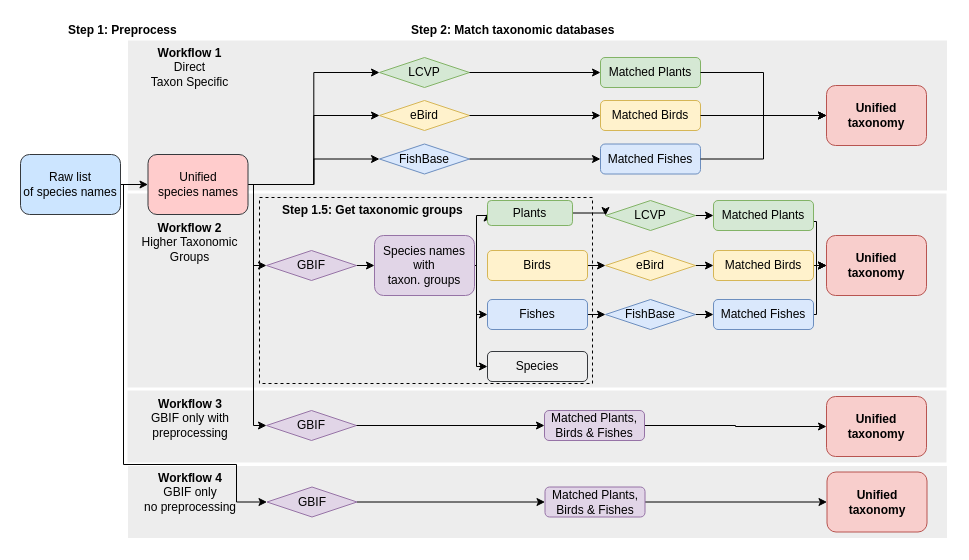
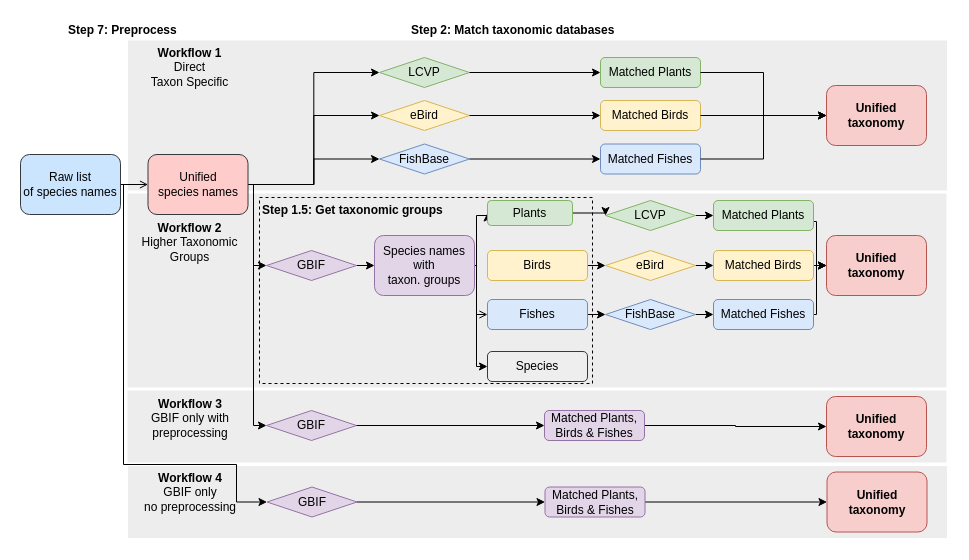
  <mxCell id="0" />
  <mxCell id="1" parent="0" />
  <mxCell id="2" value="" style="rounded=0;whiteSpace=wrap;html=1;dashed=1;fillColor=#EDEDED;strokeColor=none;" parent="1" vertex="1"><mxGeometry x="127.5" y="465.5" width="819" height="72" as="geometry" /></mxCell>
  <mxCell id="3" value="" style="rounded=0;whiteSpace=wrap;html=1;dashed=1;fillColor=#EDEDED;strokeColor=none;" parent="1" vertex="1"><mxGeometry x="127" y="390" width="819" height="72" as="geometry" /></mxCell>
  <mxCell id="4" value="" style="rounded=0;whiteSpace=wrap;html=1;dashed=1;fillColor=#EDEDED;strokeColor=none;" parent="1" vertex="1"><mxGeometry x="127" y="193" width="819" height="194" as="geometry" /></mxCell>
  <mxCell id="5" value="" style="rounded=0;whiteSpace=wrap;html=1;dashed=1;fillColor=#EDEDED;strokeColor=none;" parent="1" vertex="1"><mxGeometry x="127.5" y="40" width="819" height="150" as="geometry" /></mxCell>
  <mxCell id="6" value="" style="rounded=0;whiteSpace=wrap;html=1;dashed=1;fillColor=none;" parent="1" vertex="1"><mxGeometry x="259" y="197" width="333" height="186" as="geometry" /></mxCell>
- <mxCell id="7" style="edgeStyle=orthogonalEdgeStyle;rounded=0;orthogonalLoop=1;jettySize=auto;html=1;exitX=1;exitY=0.5;exitDx=0;exitDy=0;entryX=0;entryY=0.5;entryDx=0;entryDy=0;" parent="1" source="9" target="67" edge="1"><mxGeometry relative="1" as="geometry" /></mxCell>
+ <mxCell id="7" style="edgeStyle=orthogonalEdgeStyle;rounded=0;orthogonalLoop=1;jettySize=auto;html=1;exitX=1;exitY=0.5;exitDx=0;exitDy=0;entryX=0;entryY=0.5;entryDx=0;entryDy=0;endArrow=open;" parent="1" source="9" target="67" edge="1"><mxGeometry relative="1" as="geometry" /></mxCell>
  <mxCell id="8" style="edgeStyle=orthogonalEdgeStyle;rounded=0;orthogonalLoop=1;jettySize=auto;html=1;exitX=1;exitY=0.5;exitDx=0;exitDy=0;entryX=0;entryY=0.5;entryDx=0;entryDy=0;" parent="1" source="9" target="30" edge="1"><mxGeometry relative="1" as="geometry"><Array as="points"><mxPoint x="123" y="184" /><mxPoint x="123" y="464" /><mxPoint x="236" y="464" /><mxPoint x="236" y="502" /><mxPoint x="266" y="502" /></Array></mxGeometry></mxCell>
  <mxCell id="9" value="&lt;span&gt;Raw list&lt;/span&gt;&lt;br&gt;&lt;span&gt;of species names&lt;/span&gt;" style="rounded=1;whiteSpace=wrap;html=1;fillColor=#cce5ff;strokeColor=#36393d;" parent="1" vertex="1"><mxGeometry x="20" y="154" width="100" height="60" as="geometry" /></mxCell>
  <mxCell id="10" style="edgeStyle=orthogonalEdgeStyle;rounded=0;orthogonalLoop=1;jettySize=auto;html=1;exitX=1;exitY=0.5;exitDx=0;exitDy=0;entryX=0;entryY=0.5;entryDx=0;entryDy=0;" parent="1" source="67" target="35" edge="1"><mxGeometry relative="1" as="geometry" /></mxCell>
  <mxCell id="11" style="edgeStyle=orthogonalEdgeStyle;rounded=0;orthogonalLoop=1;jettySize=auto;html=1;exitX=1;exitY=0.5;exitDx=0;exitDy=0;entryX=0;entryY=0.5;entryDx=0;entryDy=0;" parent="1" source="67" target="57" edge="1"><mxGeometry relative="1" as="geometry" /></mxCell>
  <mxCell id="12" style="edgeStyle=orthogonalEdgeStyle;rounded=0;orthogonalLoop=1;jettySize=auto;html=1;exitX=1;exitY=0.5;exitDx=0;exitDy=0;entryX=0;entryY=0.5;entryDx=0;entryDy=0;" parent="1" source="67" target="34" edge="1"><mxGeometry relative="1" as="geometry" /></mxCell>
  <mxCell id="13" style="edgeStyle=orthogonalEdgeStyle;rounded=0;orthogonalLoop=1;jettySize=auto;html=1;exitX=1;exitY=0.5;exitDx=0;exitDy=0;entryX=0;entryY=0.5;entryDx=0;entryDy=0;" parent="1" source="67" target="23" edge="1"><mxGeometry relative="1" as="geometry"><Array as="points"><mxPoint x="253" y="184" /><mxPoint x="253" y="265" /></Array></mxGeometry></mxCell>
  <mxCell id="14" style="edgeStyle=orthogonalEdgeStyle;rounded=0;orthogonalLoop=1;jettySize=auto;html=1;exitX=1;exitY=0.5;exitDx=0;exitDy=0;entryX=0;entryY=0.5;entryDx=0;entryDy=0;" parent="1" source="67" target="25" edge="1"><mxGeometry relative="1" as="geometry"><Array as="points"><mxPoint x="253" y="184" /><mxPoint x="253" y="425" /></Array></mxGeometry></mxCell>
- <mxCell id="15" value="Step 1: Preprocess" style="text;html=1;strokeColor=none;fillColor=none;align=left;verticalAlign=middle;whiteSpace=wrap;rounded=0;fontStyle=1" parent="1" vertex="1"><mxGeometry x="66" width="120" height="20" as="geometry" y="20" /></mxCell>
+ <mxCell id="15" value="Step 7: Preprocess" style="text;html=1;strokeColor=none;fillColor=none;align=left;verticalAlign=middle;whiteSpace=wrap;rounded=0;fontStyle=1" parent="1" vertex="1"><mxGeometry x="66" width="120" height="20" as="geometry" y="20" /></mxCell>
  <mxCell id="16" value="Step 2: Match taxonomic databases" style="text;html=1;strokeColor=none;fillColor=none;align=left;verticalAlign=middle;whiteSpace=wrap;rounded=0;fontStyle=1" parent="1" vertex="1"><mxGeometry x="408.5" width="256" height="20" as="geometry" y="20" /></mxCell>
  <mxCell id="17" style="edgeStyle=orthogonalEdgeStyle;rounded=0;orthogonalLoop=1;jettySize=auto;html=1;exitX=1;exitY=0.5;exitDx=0;exitDy=0;entryX=0;entryY=0.5;entryDx=0;entryDy=0;" parent="1" source="23" target="21" edge="1"><mxGeometry relative="1" as="geometry" /></mxCell>
  <mxCell id="18" style="edgeStyle=orthogonalEdgeStyle;rounded=0;orthogonalLoop=1;jettySize=auto;html=1;exitX=1;exitY=0.5;exitDx=0;exitDy=0;entryX=0;entryY=0.5;entryDx=0;entryDy=0;" parent="1" source="21" target="65" edge="1"><mxGeometry relative="1" as="geometry"><Array as="points"><mxPoint x="476" y="265" /><mxPoint x="476" y="215" /></Array></mxGeometry></mxCell>
- <mxCell id="19" style="edgeStyle=orthogonalEdgeStyle;rounded=0;orthogonalLoop=1;jettySize=auto;html=1;exitX=1;exitY=0.5;exitDx=0;exitDy=0;entryX=0;entryY=0.5;entryDx=0;entryDy=0;" parent="1" source="21" target="61" edge="1"><mxGeometry relative="1" as="geometry"><Array as="points"><mxPoint x="476" y="265" /><mxPoint x="476" y="314" /></Array></mxGeometry></mxCell>
+ <mxCell id="19" style="edgeStyle=orthogonalEdgeStyle;rounded=0;orthogonalLoop=1;jettySize=auto;html=1;exitX=1;exitY=0.5;exitDx=0;exitDy=0;entryX=0;entryY=0.5;entryDx=0;entryDy=0;endArrow=open;" parent="1" source="21" target="61" edge="1"><mxGeometry relative="1" as="geometry"><Array as="points"><mxPoint x="476" y="265" /><mxPoint x="476" y="314" /></Array></mxGeometry></mxCell>
  <mxCell id="20" style="edgeStyle=orthogonalEdgeStyle;rounded=0;orthogonalLoop=1;jettySize=auto;html=1;exitX=1;exitY=0.5;exitDx=0;exitDy=0;entryX=0;entryY=0.5;entryDx=0;entryDy=0;" parent="1" source="21" target="22" edge="1"><mxGeometry relative="1" as="geometry"><Array as="points"><mxPoint x="476" y="265" /><mxPoint x="476" y="366" /></Array></mxGeometry></mxCell>
  <mxCell id="21" value="Species names&lt;br&gt;with&lt;br&gt;taxon. groups" style="rounded=1;whiteSpace=wrap;html=1;fillColor=#e1d5e7;strokeColor=#9673a6;" parent="1" vertex="1"><mxGeometry x="374" y="235" width="100" height="60" as="geometry" /></mxCell>
  <mxCell id="22" value="Species" style="rounded=1;whiteSpace=wrap;html=1;fillColor=#eeeeee;strokeColor=#36393d;" parent="1" vertex="1"><mxGeometry x="487" y="351" width="100" height="30" as="geometry" /></mxCell>
  <mxCell id="23" value="GBIF" style="rhombus;whiteSpace=wrap;html=1;align=center;fillColor=#e1d5e7;strokeColor=#9673a6;" parent="1" vertex="1"><mxGeometry x="266" y="250" width="90" height="30" as="geometry" /></mxCell>
  <mxCell id="24" value="Unified taxonomy" style="rounded=1;whiteSpace=wrap;html=1;fillColor=#f8cecc;strokeColor=#b85450;fontStyle=1" parent="1" vertex="1"><mxGeometry x="826" y="235" width="100" height="60" as="geometry" /></mxCell>
  <mxCell id="25" value="GBIF" style="rhombus;whiteSpace=wrap;html=1;align=center;fillColor=#e1d5e7;strokeColor=#9673a6;" parent="1" vertex="1"><mxGeometry x="266" y="410" width="90" height="30" as="geometry" /></mxCell>
  <mxCell id="26" value="Unified taxonomy" style="rounded=1;whiteSpace=wrap;html=1;fillColor=#f8cecc;strokeColor=#b85450;fontStyle=1" parent="1" vertex="1"><mxGeometry x="826" y="396" width="100" height="60" as="geometry" /></mxCell>
  <mxCell id="27" style="edgeStyle=orthogonalEdgeStyle;rounded=0;orthogonalLoop=1;jettySize=auto;html=1;exitX=1;exitY=0.5;exitDx=0;exitDy=0;entryX=0;entryY=0.5;entryDx=0;entryDy=0;" parent="1" source="25" target="59" edge="1"><mxGeometry x="240" y="-160" as="geometry" /></mxCell>
  <mxCell id="28" style="edgeStyle=orthogonalEdgeStyle;rounded=0;orthogonalLoop=1;jettySize=auto;html=1;exitX=1;exitY=0.5;exitDx=0;exitDy=0;entryX=0;entryY=0.5;entryDx=0;entryDy=0;" parent="1" source="59" target="26" edge="1"><mxGeometry x="240" y="-160" as="geometry" /></mxCell>
  <mxCell id="29" value="Unified taxonomy" style="rounded=1;whiteSpace=wrap;html=1;fillColor=#f8cecc;strokeColor=#b85450;fontStyle=1" parent="1" vertex="1"><mxGeometry x="826.5" y="471.5" width="100" height="60" as="geometry" /></mxCell>
  <mxCell id="30" value="GBIF" style="rhombus;whiteSpace=wrap;html=1;align=center;fillColor=#e1d5e7;strokeColor=#9673a6;" parent="1" vertex="1"><mxGeometry x="266.5" y="486.5" width="90" height="30" as="geometry" /></mxCell>
  <mxCell id="31" style="edgeStyle=orthogonalEdgeStyle;rounded=0;orthogonalLoop=1;jettySize=auto;html=1;exitX=1;exitY=0.5;exitDx=0;exitDy=0;entryX=0;entryY=0.5;entryDx=0;entryDy=0;" parent="1" source="36" target="29" edge="1"><mxGeometry x="240" y="-160" as="geometry" /></mxCell>
  <mxCell id="32" style="edgeStyle=orthogonalEdgeStyle;rounded=0;orthogonalLoop=1;jettySize=auto;html=1;exitX=1;exitY=0.5;exitDx=0;exitDy=0;entryX=0;entryY=0.5;entryDx=0;entryDy=0;" parent="1" source="30" target="36" edge="1"><mxGeometry x="240" y="-160" as="geometry" /></mxCell>
  <mxCell id="33" value="Unified taxonomy" style="rounded=1;whiteSpace=wrap;html=1;fillColor=#f8cecc;strokeColor=#b85450;fontStyle=1;fontFamily=Helvetica;flipH=1;" parent="1" vertex="1"><mxGeometry x="826" y="85" width="100" height="60" as="geometry" /></mxCell>
  <mxCell id="34" value="FishBase" style="rhombus;whiteSpace=wrap;html=1;align=center;fillColor=#dae8fc;strokeColor=#6c8ebf;" parent="1" vertex="1"><mxGeometry x="379" y="143.5" width="90" height="30" as="geometry" /></mxCell>
  <mxCell id="35" value="LCVP" style="rhombus;whiteSpace=wrap;html=1;align=center;fillColor=#d5e8d4;strokeColor=#82b366;" parent="1" vertex="1"><mxGeometry x="379" y="57" width="90" height="30" as="geometry" /></mxCell>
  <mxCell id="36" value="Matched Plants,&lt;br&gt;Birds &amp;amp; Fishes" style="rounded=1;whiteSpace=wrap;html=1;fillColor=#e1d5e7;strokeColor=#9673a6;" parent="1" vertex="1"><mxGeometry x="544.5" y="486.5" width="100" height="30" as="geometry" /></mxCell>
  <mxCell id="37" value="Matched Plants" style="rounded=1;whiteSpace=wrap;html=1;fillColor=#d5e8d4;strokeColor=#82b366;" parent="1" vertex="1"><mxGeometry x="600" y="57" width="100" height="30" as="geometry" /></mxCell>
  <mxCell id="38" style="edgeStyle=orthogonalEdgeStyle;rounded=0;orthogonalLoop=1;jettySize=auto;html=1;exitX=1;exitY=0.5;exitDx=0;exitDy=0;entryX=0;entryY=0.5;entryDx=0;entryDy=0;" parent="1" source="35" target="37" edge="1"><mxGeometry x="240" y="-30" as="geometry" /></mxCell>
  <mxCell id="39" style="edgeStyle=orthogonalEdgeStyle;rounded=0;orthogonalLoop=1;jettySize=auto;html=1;exitX=1;exitY=0.5;exitDx=0;exitDy=0;entryX=0;entryY=0.5;entryDx=0;entryDy=0;" parent="1" source="37" target="33" edge="1"><mxGeometry x="240" y="-30" as="geometry" /></mxCell>
  <mxCell id="40" value="Matched Birds" style="rounded=1;whiteSpace=wrap;html=1;fillColor=#fff2cc;strokeColor=#d6b656;" parent="1" vertex="1"><mxGeometry x="600" y="100" width="100" height="30" as="geometry" /></mxCell>
  <mxCell id="41" style="edgeStyle=orthogonalEdgeStyle;rounded=0;orthogonalLoop=1;jettySize=auto;html=1;exitX=1;exitY=0.5;exitDx=0;exitDy=0;entryX=0;entryY=0.5;entryDx=0;entryDy=0;" parent="1" source="40" target="33" edge="1"><mxGeometry x="240" y="-30" as="geometry"><mxPoint x="786" y="150" as="targetPoint" /></mxGeometry></mxCell>
  <mxCell id="42" value="Matched Fishes" style="rounded=1;whiteSpace=wrap;html=1;fillColor=#dae8fc;strokeColor=#6c8ebf;" parent="1" vertex="1"><mxGeometry x="600" y="143.5" width="100" height="30" as="geometry" /></mxCell>
  <mxCell id="43" style="edgeStyle=orthogonalEdgeStyle;rounded=0;orthogonalLoop=1;jettySize=auto;html=1;exitX=1;exitY=0.5;exitDx=0;exitDy=0;entryX=0;entryY=0.5;entryDx=0;entryDy=0;" parent="1" source="34" target="42" edge="1"><mxGeometry x="240" y="-30" as="geometry" /></mxCell>
  <mxCell id="44" style="edgeStyle=orthogonalEdgeStyle;rounded=0;orthogonalLoop=1;jettySize=auto;html=1;exitX=1;exitY=0.5;exitDx=0;exitDy=0;entryX=0;entryY=0.5;entryDx=0;entryDy=0;" parent="1" source="42" target="33" edge="1"><mxGeometry x="240" y="-30" as="geometry"><mxPoint x="826" y="160" as="targetPoint" /></mxGeometry></mxCell>
  <mxCell id="45" style="edgeStyle=orthogonalEdgeStyle;rounded=0;orthogonalLoop=1;jettySize=auto;html=1;exitX=1;exitY=0.5;exitDx=0;exitDy=0;entryX=0;entryY=0.5;entryDx=0;entryDy=0;" parent="1" source="46" target="54" edge="1"><mxGeometry relative="1" as="geometry" /></mxCell>
  <mxCell id="46" value="FishBase" style="rhombus;whiteSpace=wrap;html=1;align=center;fillColor=#dae8fc;strokeColor=#6c8ebf;" parent="1" vertex="1"><mxGeometry x="605" y="299" width="90" height="30" as="geometry" /></mxCell>
  <mxCell id="47" style="edgeStyle=orthogonalEdgeStyle;rounded=0;orthogonalLoop=1;jettySize=auto;html=1;exitX=1;exitY=0.5;exitDx=0;exitDy=0;entryX=0;entryY=0.5;entryDx=0;entryDy=0;" parent="1" source="48" target="56" edge="1"><mxGeometry relative="1" as="geometry" /></mxCell>
  <mxCell id="48" value="LCVP" style="rhombus;whiteSpace=wrap;html=1;align=center;fillColor=#d5e8d4;strokeColor=#82b366;" parent="1" vertex="1"><mxGeometry x="605" y="200" width="90" height="30" as="geometry" /></mxCell>
  <mxCell id="49" style="edgeStyle=orthogonalEdgeStyle;rounded=0;orthogonalLoop=1;jettySize=auto;html=1;exitX=1;exitY=0.5;exitDx=0;exitDy=0;entryX=0;entryY=0.5;entryDx=0;entryDy=0;" parent="1" source="50" target="52" edge="1"><mxGeometry relative="1" as="geometry" /></mxCell>
  <mxCell id="50" value="eBird" style="rhombus;whiteSpace=wrap;html=1;align=center;fillColor=#fff2cc;strokeColor=#d6b656;flipH=1;" parent="1" vertex="1"><mxGeometry x="605" y="250" width="90" height="30" as="geometry" /></mxCell>
  <mxCell id="51" style="edgeStyle=orthogonalEdgeStyle;rounded=0;orthogonalLoop=1;jettySize=auto;html=1;exitX=1;exitY=0.5;exitDx=0;exitDy=0;entryX=0;entryY=0.5;entryDx=0;entryDy=0;" parent="1" source="52" target="24" edge="1"><mxGeometry relative="1" as="geometry" /></mxCell>
  <mxCell id="52" value="Matched Birds" style="rounded=1;whiteSpace=wrap;html=1;fillColor=#fff2cc;strokeColor=#d6b656;" parent="1" vertex="1"><mxGeometry x="713" y="250" width="100" height="30" as="geometry" /></mxCell>
  <mxCell id="53" style="edgeStyle=orthogonalEdgeStyle;rounded=0;orthogonalLoop=1;jettySize=auto;html=1;exitX=1;exitY=0.5;exitDx=0;exitDy=0;entryX=0;entryY=0.5;entryDx=0;entryDy=0;" parent="1" source="54" target="24" edge="1"><mxGeometry relative="1" as="geometry"><Array as="points"><mxPoint x="816" y="314" /><mxPoint x="816" y="265" /></Array></mxGeometry></mxCell>
  <mxCell id="54" value="Matched Fishes" style="rounded=1;whiteSpace=wrap;html=1;fillColor=#dae8fc;strokeColor=#6c8ebf;" parent="1" vertex="1"><mxGeometry x="713" y="299" width="100" height="30" as="geometry" /></mxCell>
  <mxCell id="55" style="edgeStyle=orthogonalEdgeStyle;rounded=0;orthogonalLoop=1;jettySize=auto;html=1;exitX=1;exitY=0.5;exitDx=0;exitDy=0;entryX=0;entryY=0.5;entryDx=0;entryDy=0;" parent="1" source="56" target="24" edge="1"><mxGeometry relative="1" as="geometry"><Array as="points"><mxPoint x="813" y="221" /><mxPoint x="816" y="221" /><mxPoint x="816" y="265" /></Array></mxGeometry></mxCell>
  <mxCell id="56" value="Matched Plants" style="rounded=1;whiteSpace=wrap;html=1;fillColor=#d5e8d4;strokeColor=#82b366;" parent="1" vertex="1"><mxGeometry x="713" y="200" width="100" height="30" as="geometry" /></mxCell>
  <mxCell id="57" value="eBird" style="rhombus;whiteSpace=wrap;html=1;align=center;fillColor=#fff2cc;strokeColor=#d6b656;flipH=1;" parent="1" vertex="1"><mxGeometry x="379" y="100" width="90" height="30" as="geometry" /></mxCell>
  <mxCell id="58" style="edgeStyle=orthogonalEdgeStyle;rounded=0;orthogonalLoop=1;jettySize=auto;html=1;exitX=1;exitY=0.5;exitDx=0;exitDy=0;entryX=0;entryY=0.5;entryDx=0;entryDy=0;" parent="1" source="57" target="40" edge="1"><mxGeometry x="240" y="-30" as="geometry" /></mxCell>
  <mxCell id="59" value="Matched Plants,&lt;br&gt;Birds &amp;amp; Fishes" style="rounded=1;whiteSpace=wrap;html=1;fillColor=#e1d5e7;strokeColor=#9673a6;" parent="1" vertex="1"><mxGeometry x="544" y="410" width="100" height="30" as="geometry" /></mxCell>
  <mxCell id="60" style="edgeStyle=orthogonalEdgeStyle;rounded=0;orthogonalLoop=1;jettySize=auto;html=1;exitX=1;exitY=0.5;exitDx=0;exitDy=0;entryX=0;entryY=0.5;entryDx=0;entryDy=0;" parent="1" source="61" target="46" edge="1"><mxGeometry relative="1" as="geometry" /></mxCell>
  <mxCell id="61" value="Fishes" style="rounded=1;whiteSpace=wrap;html=1;fillColor=#dae8fc;strokeColor=#6c8ebf;" parent="1" vertex="1"><mxGeometry x="487" y="299" width="100" height="30" as="geometry" /></mxCell>
  <mxCell id="62" style="edgeStyle=orthogonalEdgeStyle;rounded=0;orthogonalLoop=1;jettySize=auto;html=1;exitX=1;exitY=0.5;exitDx=0;exitDy=0;entryX=0;entryY=0.5;entryDx=0;entryDy=0;" parent="1" source="63" target="50" edge="1"><mxGeometry relative="1" as="geometry" /></mxCell>
  <mxCell id="63" value="Birds" style="rounded=1;whiteSpace=wrap;html=1;fillColor=#fff2cc;strokeColor=#d6b656;" parent="1" vertex="1"><mxGeometry x="487" y="250" width="100" height="30" as="geometry" /></mxCell>
  <mxCell id="64" style="edgeStyle=orthogonalEdgeStyle;rounded=0;orthogonalLoop=1;jettySize=auto;html=1;exitX=1;exitY=0.5;exitDx=0;exitDy=0;entryX=0;entryY=0.5;entryDx=0;entryDy=0;" parent="1" source="65" target="48" edge="1"><mxGeometry relative="1" as="geometry" /></mxCell>
  <mxCell id="65" value="Plants" style="rounded=1;whiteSpace=wrap;html=1;fillColor=#d5e8d4;strokeColor=#82b366;" parent="1" vertex="1"><mxGeometry x="487" y="200" width="85" height="25" as="geometry" /></mxCell>
- <mxCell id="66" value="Step 1.5: Get taxonomic groups" style="text;html=1;strokeColor=none;fillColor=none;align=left;verticalAlign=middle;whiteSpace=wrap;rounded=0;fontStyle=1" parent="1" vertex="1"><mxGeometry x="280" y="200" width="187" height="20" as="geometry" /></mxCell>
+ <mxCell id="66" value="Step 1.5: Get taxonomic groups" style="text;html=1;strokeColor=none;fillColor=none;align=left;verticalAlign=middle;whiteSpace=wrap;rounded=0;fontStyle=1" parent="1" vertex="1"><mxGeometry x="260" y="200" width="187" height="20" as="geometry" /></mxCell>
  <mxCell id="67" value="Unified&lt;br&gt;species names" style="rounded=1;whiteSpace=wrap;html=1;fillColor=#ffcccc;strokeColor=#36393d;" parent="1" vertex="1"><mxGeometry x="147.5" y="154" width="100" height="60" as="geometry" /></mxCell>
  <mxCell id="68" value="&lt;b&gt;Workflow 4&lt;br&gt;&lt;/b&gt;GBIF only&lt;br&gt;no preprocessing" style="text;html=1;strokeColor=none;fillColor=none;align=center;verticalAlign=middle;whiteSpace=wrap;rounded=0;dashed=1;" parent="1" vertex="1"><mxGeometry x="140" y="471.5" width="100" height="41" as="geometry" /></mxCell>
  <mxCell id="69" value="&lt;b&gt;Workflow 3&lt;/b&gt;&lt;br&gt;GBIF only with preprocessing" style="text;html=1;strokeColor=none;fillColor=none;align=center;verticalAlign=middle;whiteSpace=wrap;rounded=0;dashed=1;" parent="1" vertex="1"><mxGeometry x="139.5" y="396" width="100" height="44" as="geometry" /></mxCell>
  <mxCell id="70" value="&lt;b&gt;Workflow 2&lt;br&gt;&lt;/b&gt;Higher Taxonomic Groups" style="text;html=1;strokeColor=none;fillColor=none;align=center;verticalAlign=middle;whiteSpace=wrap;rounded=0;dashed=1;" parent="1" vertex="1"><mxGeometry x="133" y="220" width="113" height="44" as="geometry" /></mxCell>
  <mxCell id="71" value="&lt;b&gt;Workflow 1 &lt;/b&gt;Direct&lt;br&gt;Taxon Specific" style="text;html=1;strokeColor=none;fillColor=none;align=center;verticalAlign=middle;whiteSpace=wrap;rounded=0;dashed=1;" parent="1" vertex="1"><mxGeometry x="142" y="47" width="95" height="40" as="geometry" /></mxCell>
